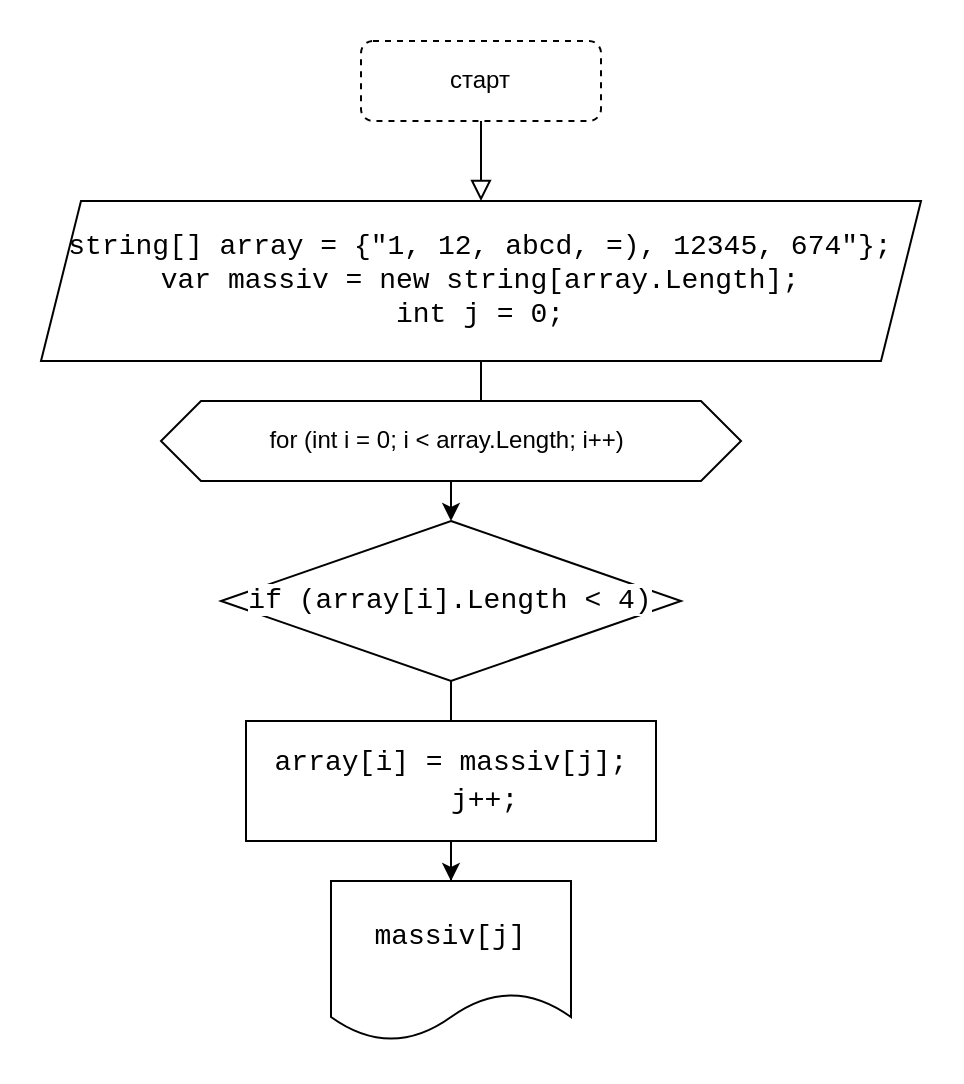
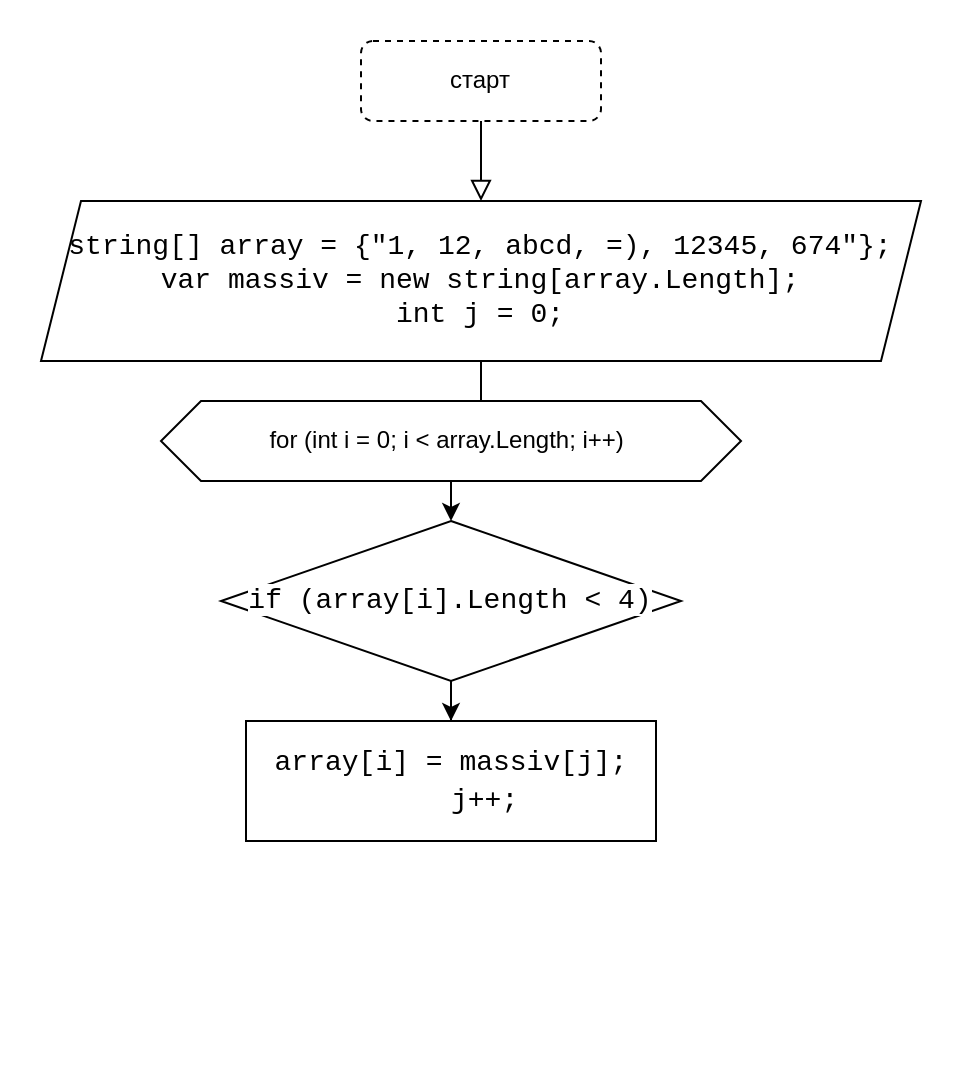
  <mxCell id="0" />
  <mxCell id="1" parent="0" />
  <mxCell id="2" value="" style="rounded=0;html=1;jettySize=auto;orthogonalLoop=1;fontSize=11;endArrow=block;endFill=0;endSize=8;strokeWidth=1;shadow=0;labelBackgroundColor=none;edgeStyle=orthogonalEdgeStyle;" parent="1" source="3" target="5" edge="1"><mxGeometry relative="1" as="geometry"><mxPoint x="120" y="170" as="targetPoint" /><Array as="points" /></mxGeometry></mxCell>
  <mxCell id="3" value="старт" style="rounded=1;whiteSpace=wrap;html=1;fontSize=12;glass=0;strokeWidth=1;shadow=0;dashed=1;" parent="1" vertex="1"><mxGeometry x="180" y="20" width="120" height="40" as="geometry" /></mxCell>
  <mxCell id="4" value="" style="edgeStyle=orthogonalEdgeStyle;rounded=0;orthogonalLoop=1;jettySize=auto;html=1;fontColor=#000000;" edge="1" parent="1" source="5" target="8"><mxGeometry relative="1" as="geometry" /></mxCell>
  <mxCell id="5" value="&lt;div style=&quot;font-family: Consolas, &amp;quot;Courier New&amp;quot;, monospace; font-size: 14px;&quot;&gt;string[]&amp;nbsp;array&amp;nbsp;= {&quot;1, 12, abcd, =), 12345, 674&quot;};&lt;/div&gt;&lt;div style=&quot;font-family: Consolas, &amp;quot;Courier New&amp;quot;, monospace; font-size: 14px;&quot;&gt;var&amp;nbsp;massiv&amp;nbsp;=&amp;nbsp;new&amp;nbsp;string[array.Length];&lt;/div&gt;&lt;div style=&quot;font-family: Consolas, &amp;quot;Courier New&amp;quot;, monospace; font-size: 14px;&quot;&gt;int&amp;nbsp;j&amp;nbsp;=&amp;nbsp;0;&lt;/div&gt;" style="shape=parallelogram;perimeter=parallelogramPerimeter;whiteSpace=wrap;html=1;fixedSize=1;" vertex="1" parent="1"><mxGeometry x="20" y="100" width="440" height="80" as="geometry" /></mxCell>
  <mxCell id="6" value="for (int i = 0; i &amp;lt; array.Length; i++)&amp;nbsp;" style="shape=hexagon;perimeter=hexagonPerimeter2;whiteSpace=wrap;html=1;fixedSize=1;fontColor=#000000;" vertex="1" parent="1"><mxGeometry x="80" y="200" width="290" height="40" as="geometry" /></mxCell>
- <mxCell id="7" value="" style="edgeStyle=orthogonalEdgeStyle;rounded=0;orthogonalLoop=1;jettySize=auto;html=1;fontColor=#000000;endArrow=none;" edge="1" parent="1" source="8" target="10"><mxGeometry relative="1" as="geometry" /></mxCell>
+ <mxCell id="7" value="" style="edgeStyle=orthogonalEdgeStyle;rounded=0;orthogonalLoop=1;jettySize=auto;html=1;fontColor=#000000;" edge="1" parent="1" source="8" target="10"><mxGeometry relative="1" as="geometry" /></mxCell>
  <mxCell id="8" value="&lt;div style=&quot;font-family: Consolas, &amp;quot;Courier New&amp;quot;, monospace; font-size: 14px; line-height: 19px;&quot;&gt;&lt;div style=&quot;&quot;&gt;&lt;span style=&quot;background-color: rgb(255, 255, 255);&quot;&gt;if&amp;nbsp;(array[i].Length &amp;lt;&amp;nbsp;4)&lt;/span&gt;&lt;br&gt;&lt;/div&gt;&lt;/div&gt;" style="rhombus;whiteSpace=wrap;html=1;fontColor=#000000;" vertex="1" parent="1"><mxGeometry x="110" y="260" width="230" height="80" as="geometry" /></mxCell>
- <mxCell id="9" value="" style="edgeStyle=orthogonalEdgeStyle;rounded=0;orthogonalLoop=1;jettySize=auto;html=1;fontColor=#000000;" edge="1" parent="1" source="10" target="11"><mxGeometry relative="1" as="geometry" /></mxCell>
  <mxCell id="10" value="&lt;div style=&quot;font-family: Consolas, &amp;quot;Courier New&amp;quot;, monospace; font-size: 14px; line-height: 19px;&quot;&gt;&lt;div style=&quot;&quot;&gt;&lt;span style=&quot;background-color: rgb(255, 255, 255);&quot;&gt;array[i] = massiv[j];&lt;/span&gt;&lt;/div&gt;&lt;div style=&quot;&quot;&gt;&lt;span style=&quot;background-color: rgb(255, 255, 255);&quot;&gt;&amp;nbsp; &amp;nbsp; j++;&lt;/span&gt;&lt;/div&gt;&lt;/div&gt;" style="rounded=0;whiteSpace=wrap;html=1;labelBackgroundColor=#FFFFFF;fontColor=#000000;" vertex="1" parent="1"><mxGeometry x="122.5" y="360" width="205" height="60" as="geometry" /></mxCell>
- <mxCell id="11" value="&lt;div style=&quot;font-family: Consolas, &amp;quot;Courier New&amp;quot;, monospace; font-size: 14px; line-height: 19px;&quot;&gt;&lt;span style=&quot;background-color: rgb(255, 255, 255);&quot;&gt;massiv[j]&lt;/span&gt;&lt;/div&gt;" style="shape=document;whiteSpace=wrap;html=1;boundedLbl=1;labelBackgroundColor=#FFFFFF;fontColor=#000000;" vertex="1" parent="1"><mxGeometry x="165" y="440" width="120" height="80" as="geometry" /></mxCell>
